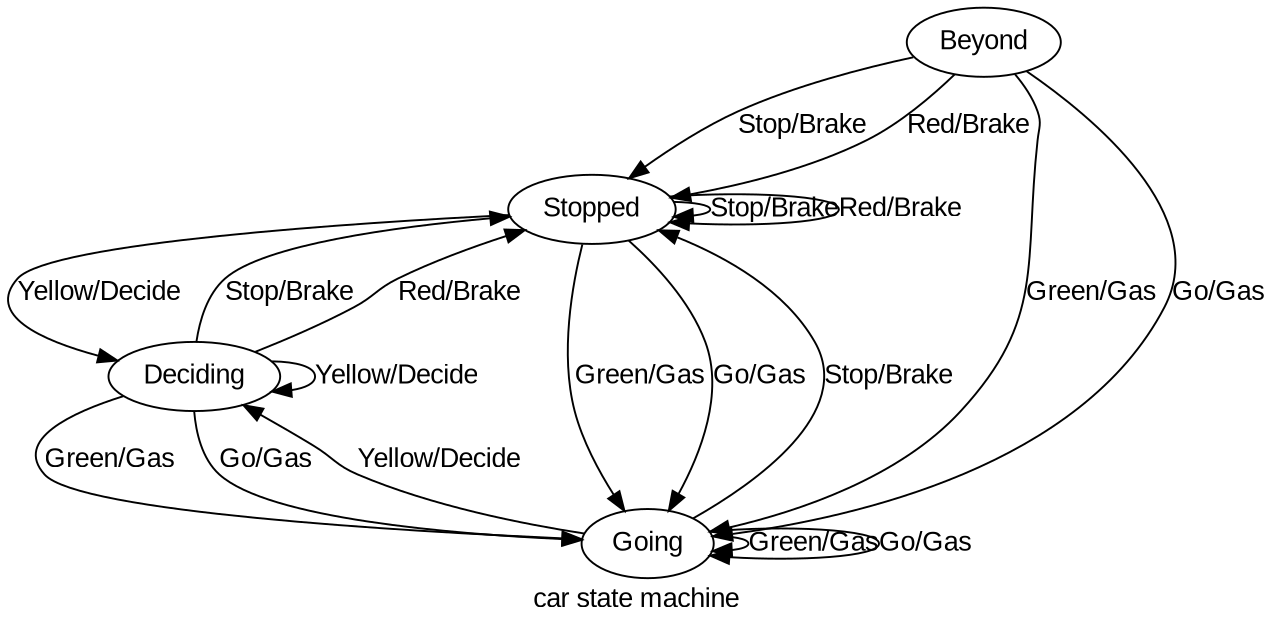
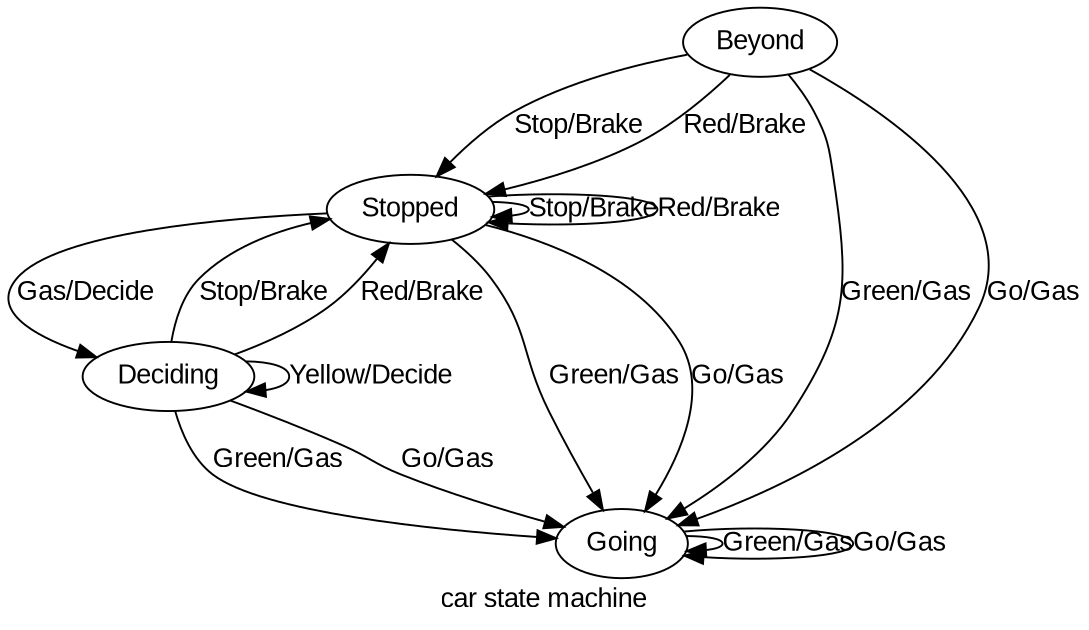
  digraph {
    fontname="Liberation Sans"
    label="car state machine"
    node [fontname="Liberation Sans"]
    edge [fontname="Liberation Sans"]
    Stopped
    Deciding
    Going
    Beyond
    Stopped -> Stopped [label="Stop/Brake"]
    Stopped -> Stopped [label="Red/Brake"]
-   Stopped -> Deciding [label="Yellow/Decide"]
+   Stopped -> Deciding [label="Gas/Decide"]
    Stopped -> Going [label="Green/Gas"]
    Stopped -> Going [label="Go/Gas"]
    Deciding -> Stopped [label="Stop/Brake"]
    Deciding -> Stopped [label="Red/Brake"]
    Deciding -> Deciding [label="Yellow/Decide"]
    Deciding -> Going [label="Green/Gas"]
    Deciding -> Going [label="Go/Gas"]
-   Going -> Stopped [label="Stop/Brake"]
-   Going -> Deciding [label="Yellow/Decide"]
    Going -> Going [label="Green/Gas"]
    Going -> Going [label="Go/Gas"]
    Beyond -> Stopped [label="Stop/Brake"]
    Beyond -> Stopped [label="Red/Brake"]
    Beyond -> Going [label="Green/Gas"]
    Beyond -> Going [label="Go/Gas"]
  }
